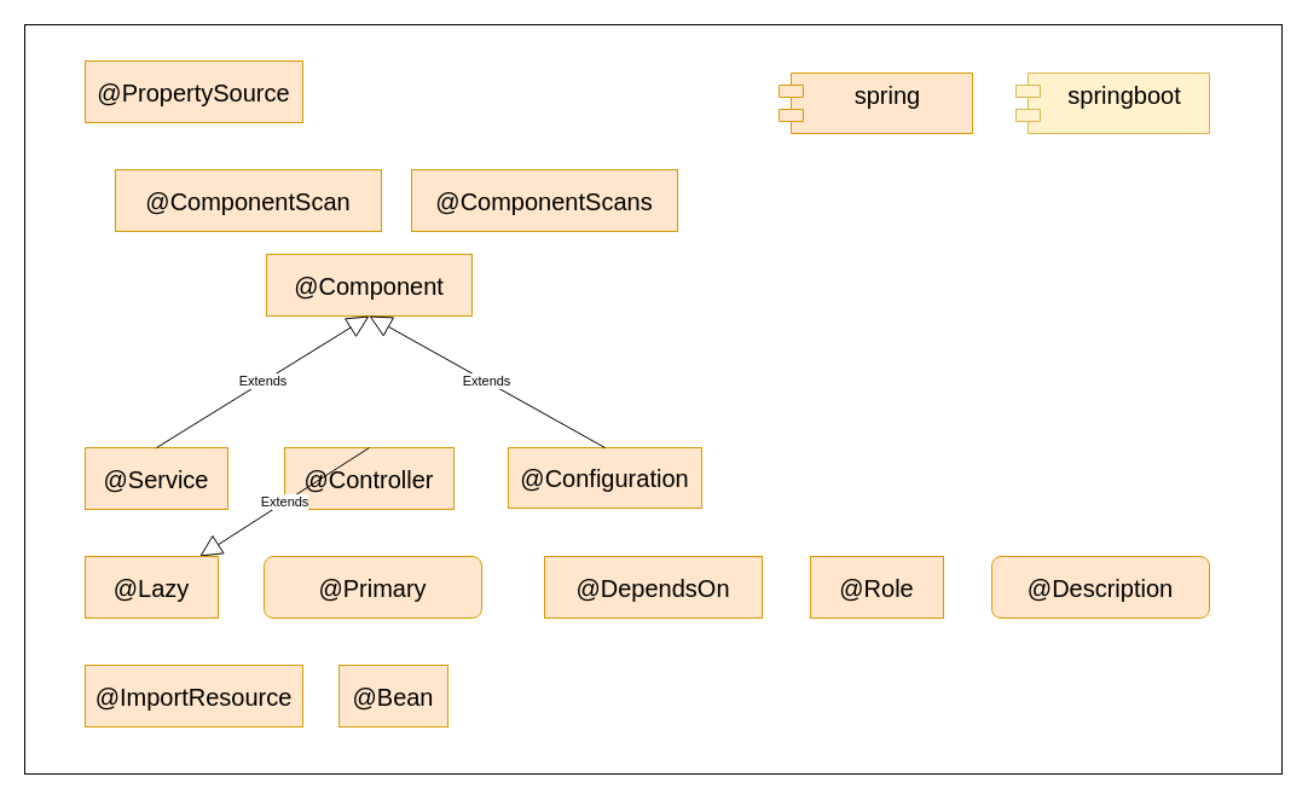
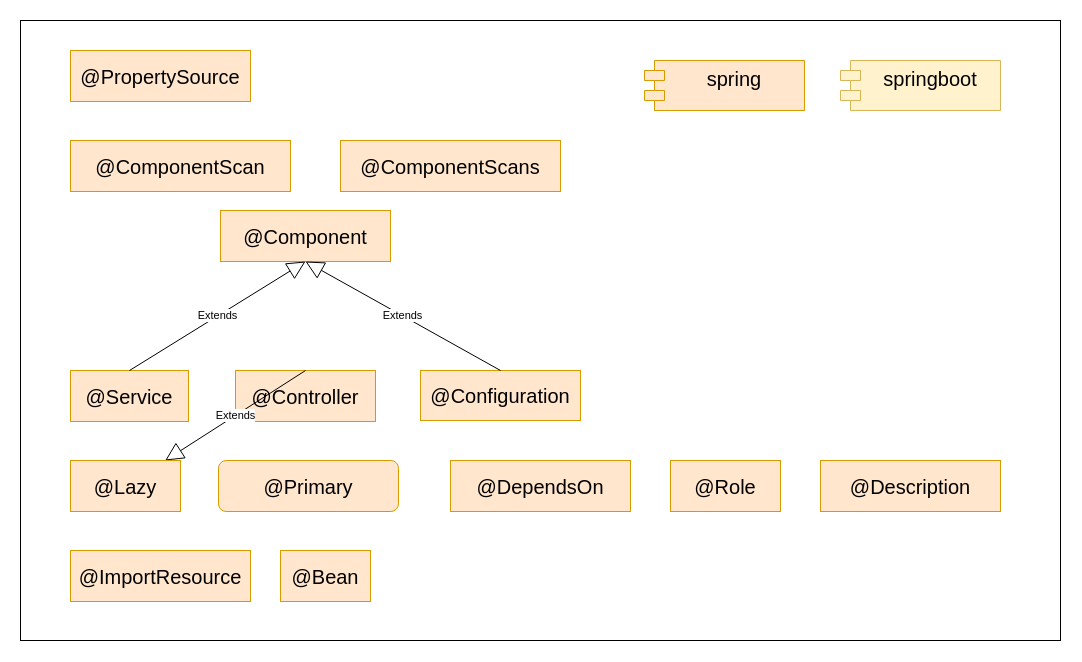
  <mxCell id="0" />
  <mxCell id="1" parent="0" />
  <mxCell id="2" value="" style="rounded=0;whiteSpace=wrap;html=1;" parent="1" vertex="1"><mxGeometry x="20" y="20" width="1040" height="620" as="geometry" /></mxCell>
  <mxCell id="3" value="springboot&lt;div&gt;&lt;br&gt;&lt;/div&gt;" style="shape=module;align=left;spacingLeft=20;align=center;verticalAlign=top;whiteSpace=wrap;html=1;fontSize=20;fillColor=#fff2cc;strokeColor=#d6b656;" parent="1" vertex="1"><mxGeometry x="840" y="60" width="160" height="50" as="geometry" /></mxCell>
  <mxCell id="4" value="@Component" style="html=1;whiteSpace=wrap;fontSize=20;verticalAlign=middle;align=center;fontStyle=0;fillColor=#ffe6cc;strokeColor=#d79b00;" parent="1" vertex="1"><mxGeometry x="220" y="210" width="170" height="51" as="geometry" /></mxCell>
- <mxCell id="5" value="@Description" style="html=1;whiteSpace=wrap;fontSize=20;verticalAlign=middle;align=center;fontStyle=0;fillColor=#ffe6cc;strokeColor=#d79b00;rounded=1;" vertex="1" parent="1"><mxGeometry x="820" y="460" width="180" height="51" as="geometry" /></mxCell>
- <mxCell id="6" value="@ComponentScan" style="html=1;whiteSpace=wrap;fontSize=20;verticalAlign=middle;align=center;fontStyle=0;fillColor=#ffe6cc;strokeColor=#d79b00;" vertex="1" parent="1"><mxGeometry x="95" y="140" width="220" height="51" as="geometry" /></mxCell>
+ <mxCell id="5" value="@Description" style="html=1;whiteSpace=wrap;fontSize=20;verticalAlign=middle;align=center;fontStyle=0;fillColor=#ffe6cc;strokeColor=#d79b00;" vertex="1" parent="1"><mxGeometry x="820" y="460" width="180" height="51" as="geometry" /></mxCell>
+ <mxCell id="6" value="@ComponentScan" style="html=1;whiteSpace=wrap;fontSize=20;verticalAlign=middle;align=center;fontStyle=0;fillColor=#ffe6cc;strokeColor=#d79b00;" vertex="1" parent="1"><mxGeometry x="70" y="140" width="220" height="51" as="geometry" /></mxCell>
  <mxCell id="7" value="@ComponentScans" style="html=1;whiteSpace=wrap;fontSize=20;verticalAlign=middle;align=center;fontStyle=0;fillColor=#ffe6cc;strokeColor=#d79b00;" vertex="1" parent="1"><mxGeometry x="340" y="140" width="220" height="51" as="geometry" /></mxCell>
  <mxCell id="8" value="@Service" style="html=1;whiteSpace=wrap;fontSize=20;verticalAlign=middle;align=center;fontStyle=0;fillColor=#ffe6cc;strokeColor=#d79b00;" vertex="1" parent="1"><mxGeometry x="70" y="370" width="118" height="51" as="geometry" /></mxCell>
  <mxCell id="9" value="Extends" style="endArrow=block;endSize=16;endFill=0;html=1;rounded=0;exitX=0.5;exitY=0;exitDx=0;exitDy=0;entryX=0.5;entryY=1;entryDx=0;entryDy=0;" edge="1" parent="1" source="8" target="4"><mxGeometry width="160" relative="1" as="geometry"><mxPoint x="260" y="320" as="sourcePoint" /><mxPoint x="420" y="320" as="targetPoint" /></mxGeometry></mxCell>
  <mxCell id="10" value="@Controller" style="html=1;whiteSpace=wrap;fontSize=20;verticalAlign=middle;align=center;fontStyle=0;fillColor=#ffe6cc;strokeColor=#d79b00;" vertex="1" parent="1"><mxGeometry x="235" y="370" width="140" height="51" as="geometry" /></mxCell>
  <mxCell id="11" value="@Configuration" style="html=1;whiteSpace=wrap;fontSize=20;verticalAlign=middle;align=center;fontStyle=0;fillColor=#ffe6cc;strokeColor=#d79b00;" vertex="1" parent="1"><mxGeometry x="420" y="370" width="160" height="50" as="geometry" /></mxCell>
  <mxCell id="12" value="Extends" style="endArrow=block;endSize=16;endFill=0;html=1;rounded=0;exitX=0.5;exitY=0;exitDx=0;exitDy=0;" edge="1" parent="1" source="10" target="14"><mxGeometry width="160" relative="1" as="geometry"><mxPoint x="280" y="320" as="sourcePoint" /><mxPoint x="440" y="320" as="targetPoint" /></mxGeometry></mxCell>
  <mxCell id="13" value="Extends" style="endArrow=block;endSize=16;endFill=0;html=1;rounded=0;exitX=0.5;exitY=0;exitDx=0;exitDy=0;entryX=0.5;entryY=1;entryDx=0;entryDy=0;" edge="1" parent="1" source="11" target="4"><mxGeometry width="160" relative="1" as="geometry"><mxPoint x="740" y="310" as="sourcePoint" /><mxPoint x="900" y="310" as="targetPoint" /></mxGeometry></mxCell>
  <mxCell id="14" value="@Lazy" style="html=1;whiteSpace=wrap;fontSize=20;verticalAlign=middle;align=center;fontStyle=0;fillColor=#ffe6cc;strokeColor=#d79b00;" vertex="1" parent="1"><mxGeometry x="70" y="460" width="110" height="51" as="geometry" /></mxCell>
  <mxCell id="15" value="spring&lt;div&gt;&lt;br&gt;&lt;/div&gt;" style="shape=module;align=left;spacingLeft=20;align=center;verticalAlign=top;whiteSpace=wrap;html=1;fontSize=20;fillColor=#ffe6cc;strokeColor=#d79b00;" vertex="1" parent="1"><mxGeometry x="644" y="60" width="160" height="50" as="geometry" /></mxCell>
  <mxCell id="16" value="@PropertySource" style="html=1;whiteSpace=wrap;fontSize=20;verticalAlign=middle;align=center;fontStyle=0;fillColor=#ffe6cc;strokeColor=#d79b00;" vertex="1" parent="1"><mxGeometry x="70" y="50" width="180" height="51" as="geometry" /></mxCell>
  <mxCell id="17" value="@ImportResource" style="html=1;whiteSpace=wrap;fontSize=20;verticalAlign=middle;align=center;fontStyle=0;fillColor=#ffe6cc;strokeColor=#d79b00;" vertex="1" parent="1"><mxGeometry x="70" y="550" width="180" height="51" as="geometry" /></mxCell>
  <mxCell id="18" value="@Primary" style="html=1;whiteSpace=wrap;fontSize=20;verticalAlign=middle;align=center;fontStyle=0;fillColor=#ffe6cc;strokeColor=#d79b00;rounded=1;" vertex="1" parent="1"><mxGeometry x="218" y="460" width="180" height="51" as="geometry" /></mxCell>
  <mxCell id="19" value="@DependsOn" style="html=1;whiteSpace=wrap;fontSize=20;verticalAlign=middle;align=center;fontStyle=0;fillColor=#ffe6cc;strokeColor=#d79b00;" vertex="1" parent="1"><mxGeometry x="450" y="460" width="180" height="51" as="geometry" /></mxCell>
  <mxCell id="20" value="@Role" style="html=1;whiteSpace=wrap;fontSize=20;verticalAlign=middle;align=center;fontStyle=0;fillColor=#ffe6cc;strokeColor=#d79b00;" vertex="1" parent="1"><mxGeometry x="670" y="460" width="110" height="51" as="geometry" /></mxCell>
  <mxCell id="21" value="@Bean" style="html=1;whiteSpace=wrap;fontSize=20;verticalAlign=middle;align=center;fontStyle=0;fillColor=#ffe6cc;strokeColor=#d79b00;" vertex="1" parent="1"><mxGeometry x="280" y="550" width="90" height="51" as="geometry" /></mxCell>
